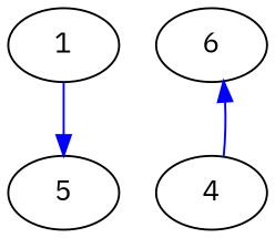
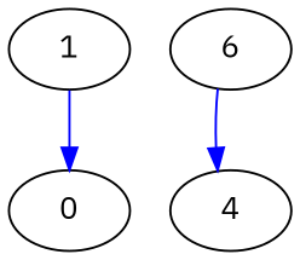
  digraph {
    fontname="IBM Plex Sans"
    node [color=black fontname="IBM Plex Sans"]
    edge [color=blue fontname="IBM Plex Sans"]
-   n1 [label=5]
+   n1 [label=0]
    n2 [label=1]
    n3 [label=6]
    n4 [label=4]
    n2 -> n1
-   n4 -> n3
+   n3 -> n4
  }
